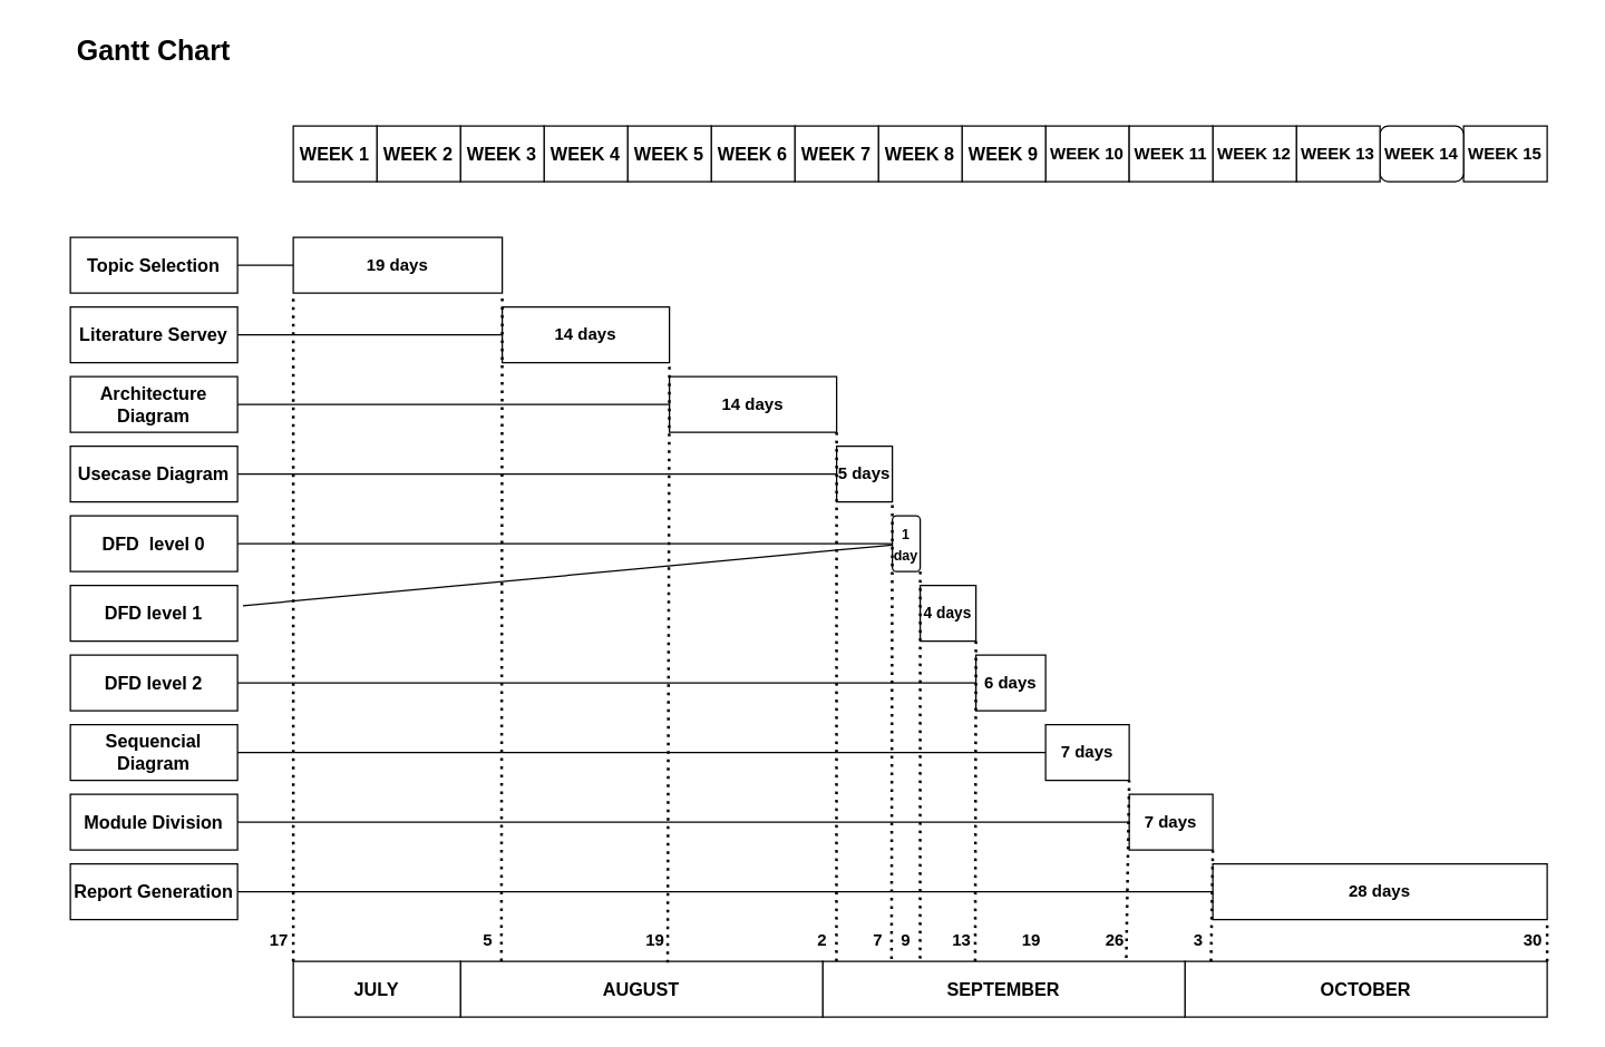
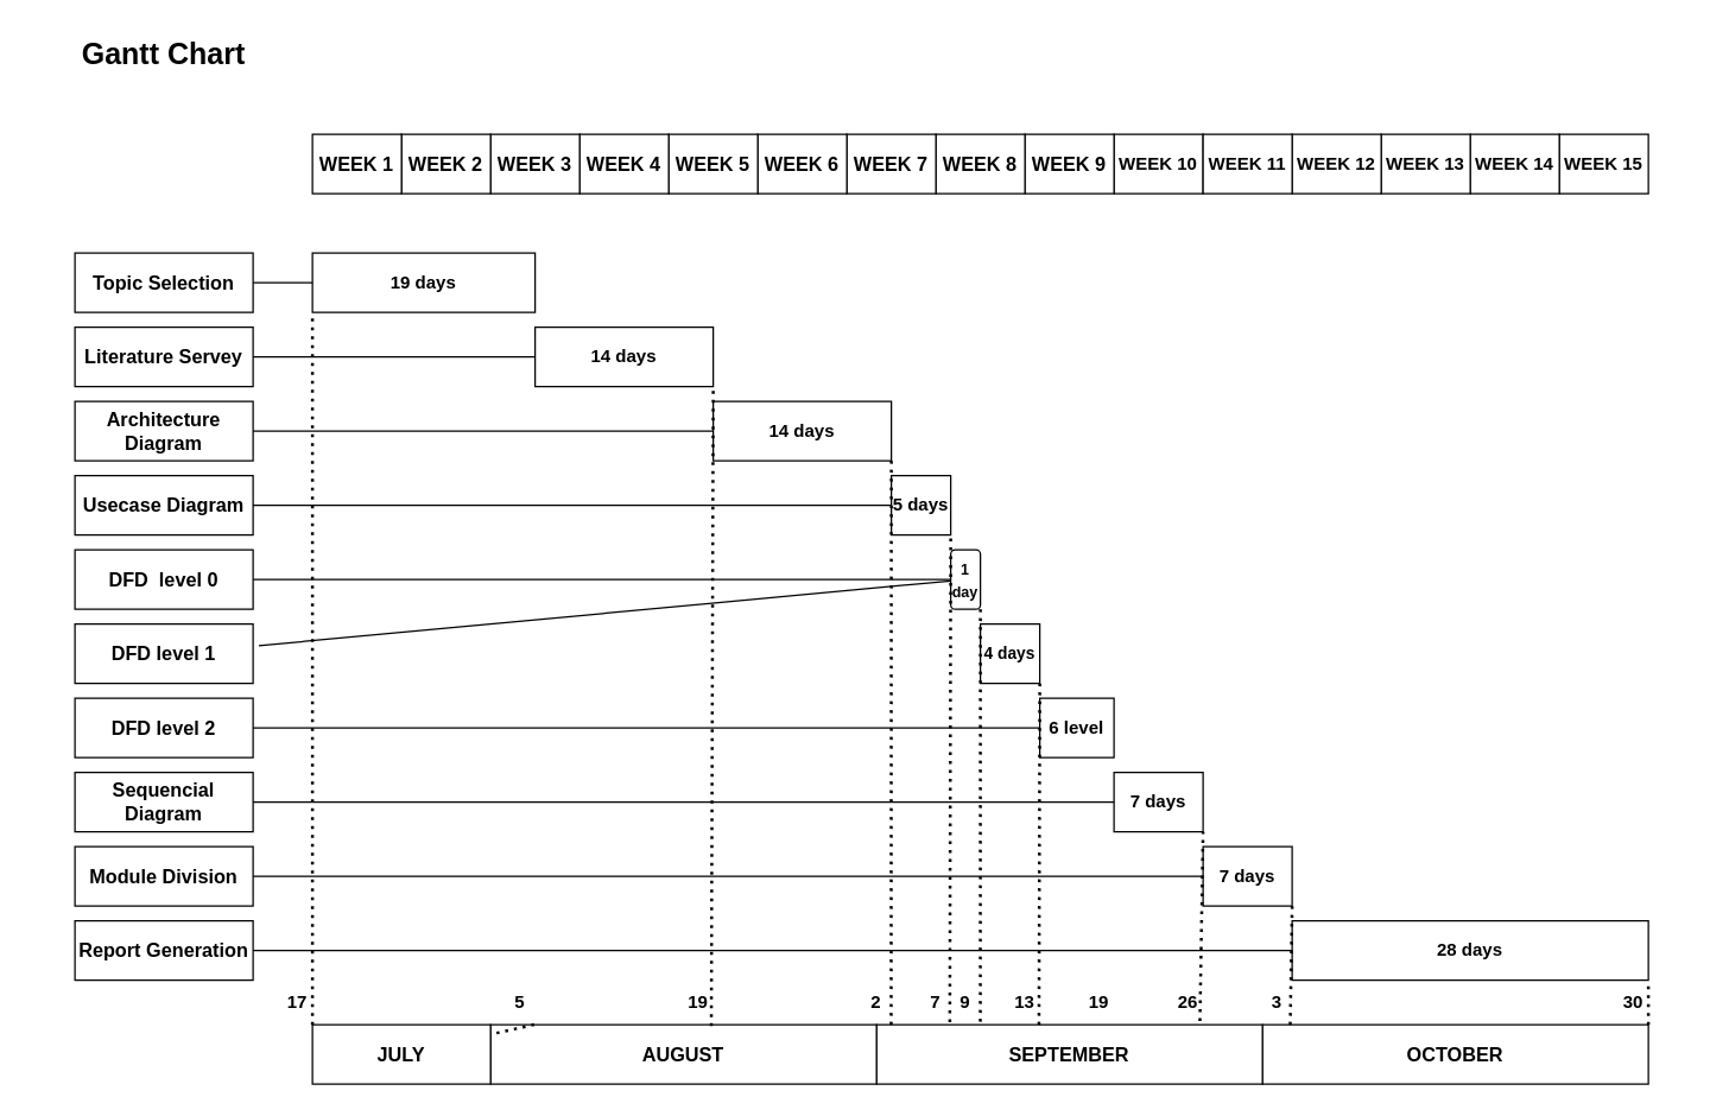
  <mxCell id="0" />
  <mxCell id="1" parent="0" />
  <mxCell id="2" value="&lt;font style=&quot;font-size: 20px;&quot;&gt;Gantt Chart&lt;/font&gt;" style="text;html=1;align=center;verticalAlign=middle;whiteSpace=wrap;rounded=0;fontStyle=1;fontSize=20;" parent="1" vertex="1"><mxGeometry x="20" y="20" width="180" height="30" as="geometry" /></mxCell>
  <mxCell id="3" value="DFD&amp;nbsp; level 0" style="rounded=0;whiteSpace=wrap;html=1;fontStyle=1;fontSize=13;" parent="1" vertex="1"><mxGeometry x="50" y="370" width="120" height="40" as="geometry" /></mxCell>
  <mxCell id="4" value="Usecase Diagram" style="rounded=0;whiteSpace=wrap;html=1;fontStyle=1;fontSize=13;" parent="1" vertex="1"><mxGeometry x="50" y="320" width="120" height="40" as="geometry" /></mxCell>
  <mxCell id="5" value="Architecture Diagram" style="rounded=0;whiteSpace=wrap;html=1;fontStyle=1;fontSize=13;" parent="1" vertex="1"><mxGeometry x="50" y="270" width="120" height="40" as="geometry" /></mxCell>
  <mxCell id="6" value="Literature Servey" style="rounded=0;whiteSpace=wrap;html=1;fontStyle=1;fontSize=13;" parent="1" vertex="1"><mxGeometry x="50" y="220" width="120" height="40" as="geometry" /></mxCell>
  <mxCell id="7" value="Topic Selection" style="rounded=0;whiteSpace=wrap;html=1;fontStyle=1;fontSize=13;" parent="1" vertex="1"><mxGeometry x="50" y="170" width="120" height="40" as="geometry" /></mxCell>
  <mxCell id="8" value="Report Generation" style="rounded=0;whiteSpace=wrap;html=1;fontStyle=1;fontSize=13;" parent="1" vertex="1"><mxGeometry x="50" y="620" width="120" height="40" as="geometry" /></mxCell>
  <mxCell id="9" value="Module Division" style="rounded=0;whiteSpace=wrap;html=1;fontStyle=1;fontSize=13;" parent="1" vertex="1"><mxGeometry x="50" y="570" width="120" height="40" as="geometry" /></mxCell>
  <mxCell id="10" value="Sequencial Diagram" style="rounded=0;whiteSpace=wrap;html=1;fontStyle=1;fontSize=13;" parent="1" vertex="1"><mxGeometry x="50" y="520" width="120" height="40" as="geometry" /></mxCell>
  <mxCell id="11" value="DFD level 1" style="rounded=0;whiteSpace=wrap;html=1;fontStyle=1;fontSize=13;" parent="1" vertex="1"><mxGeometry x="50" y="420" width="120" height="40" as="geometry" /></mxCell>
  <mxCell id="12" value="DFD level 2" style="rounded=0;whiteSpace=wrap;html=1;fontStyle=1;fontSize=13;" parent="1" vertex="1"><mxGeometry x="50" y="470" width="120" height="40" as="geometry" /></mxCell>
  <mxCell id="13" value="28 days" style="rounded=0;whiteSpace=wrap;html=1;fontStyle=1" parent="1" vertex="1"><mxGeometry x="870" y="620" width="240" height="40" as="geometry" /></mxCell>
  <mxCell id="14" value="7 days" style="rounded=0;whiteSpace=wrap;html=1;fontStyle=1" parent="1" vertex="1"><mxGeometry x="810" y="570" width="60" height="40" as="geometry" /></mxCell>
  <mxCell id="15" value="7 days" style="rounded=0;whiteSpace=wrap;html=1;fontStyle=1" parent="1" vertex="1"><mxGeometry x="750" y="520" width="60" height="40" as="geometry" /></mxCell>
- <mxCell id="16" value="6 days" style="rounded=0;whiteSpace=wrap;html=1;fontStyle=1" parent="1" vertex="1"><mxGeometry x="700" y="470" width="50" height="40" as="geometry" /></mxCell>
+ <mxCell id="16" value="6 level" style="rounded=0;whiteSpace=wrap;html=1;fontStyle=1" parent="1" vertex="1"><mxGeometry x="700" y="470" width="50" height="40" as="geometry" /></mxCell>
  <mxCell id="17" value="&lt;font style=&quot;font-size: 11px;&quot;&gt;4 days&lt;/font&gt;" style="rounded=0;whiteSpace=wrap;html=1;fontStyle=1" parent="1" vertex="1"><mxGeometry x="660" y="420" width="40" height="40" as="geometry" /></mxCell>
  <mxCell id="18" value="&lt;font style=&quot;font-size: 10px;&quot;&gt;1 day&lt;/font&gt;" style="whiteSpace=wrap;html=1;fontStyle=1;rounded=1;" parent="1" vertex="1"><mxGeometry x="640" y="370" width="20" height="40" as="geometry" /></mxCell>
  <mxCell id="19" value="5 days" style="rounded=0;whiteSpace=wrap;html=1;fontStyle=1" parent="1" vertex="1"><mxGeometry x="600" y="320" width="40" height="40" as="geometry" /></mxCell>
  <mxCell id="20" value="14 days" style="rounded=0;whiteSpace=wrap;html=1;fontStyle=1" parent="1" vertex="1"><mxGeometry x="480" y="270" width="120" height="40" as="geometry" /></mxCell>
  <mxCell id="21" value="14 days" style="rounded=0;whiteSpace=wrap;html=1;fontStyle=1" parent="1" vertex="1"><mxGeometry x="360" y="220" width="120" height="40" as="geometry" /></mxCell>
  <mxCell id="22" value="19 days" style="rounded=0;whiteSpace=wrap;html=1;fontStyle=1" parent="1" vertex="1"><mxGeometry x="210" y="170" width="150" height="40" as="geometry" /></mxCell>
  <mxCell id="23" value="WEEK 15" style="rounded=0;whiteSpace=wrap;html=1;fontStyle=1;fontSize=12;" parent="1" vertex="1"><mxGeometry x="1050" y="90" width="60" height="40" as="geometry" /></mxCell>
- <mxCell id="24" value="WEEK 14" style="whiteSpace=wrap;html=1;fontStyle=1;fontSize=12;rounded=1;" parent="1" vertex="1"><mxGeometry x="990" y="90" width="60" height="40" as="geometry" /></mxCell>
+ <mxCell id="24" value="WEEK 14" style="rounded=0;whiteSpace=wrap;html=1;fontStyle=1;fontSize=12;" parent="1" vertex="1"><mxGeometry x="990" y="90" width="60" height="40" as="geometry" /></mxCell>
  <mxCell id="25" value="WEEK 13" style="rounded=0;whiteSpace=wrap;html=1;fontStyle=1;fontSize=12;" parent="1" vertex="1"><mxGeometry x="930" y="90" width="60" height="40" as="geometry" /></mxCell>
  <mxCell id="26" value="WEEK 12" style="rounded=0;whiteSpace=wrap;html=1;fontStyle=1;fontSize=12;" parent="1" vertex="1"><mxGeometry x="870" y="90" width="60" height="40" as="geometry" /></mxCell>
  <mxCell id="27" value="WEEK 10" style="rounded=0;whiteSpace=wrap;html=1;fontStyle=1;fontSize=12;" parent="1" vertex="1"><mxGeometry x="750" y="90" width="60" height="40" as="geometry" /></mxCell>
  <mxCell id="28" value="WEEK 9" style="rounded=0;whiteSpace=wrap;html=1;fontStyle=1;fontSize=13;" parent="1" vertex="1"><mxGeometry x="690" y="90" width="60" height="40" as="geometry" /></mxCell>
  <mxCell id="29" value="WEEK 8" style="rounded=0;whiteSpace=wrap;html=1;fontStyle=1;fontSize=13;" parent="1" vertex="1"><mxGeometry x="630" y="90" width="60" height="40" as="geometry" /></mxCell>
  <mxCell id="30" value="WEEK 7" style="rounded=0;whiteSpace=wrap;html=1;fontStyle=1;fontSize=13;" parent="1" vertex="1"><mxGeometry x="570" y="90" width="60" height="40" as="geometry" /></mxCell>
  <mxCell id="31" value="WEEK 6" style="rounded=0;whiteSpace=wrap;html=1;fontStyle=1;fontSize=13;" parent="1" vertex="1"><mxGeometry x="510" y="90" width="60" height="40" as="geometry" /></mxCell>
  <mxCell id="32" value="WEEK 5" style="rounded=0;whiteSpace=wrap;html=1;fontStyle=1;fontSize=13;" parent="1" vertex="1"><mxGeometry x="450" y="90" width="60" height="40" as="geometry" /></mxCell>
  <mxCell id="33" value="WEEK 4" style="rounded=0;whiteSpace=wrap;html=1;fontStyle=1;fontSize=13;" parent="1" vertex="1"><mxGeometry x="390" y="90" width="60" height="40" as="geometry" /></mxCell>
  <mxCell id="34" value="WEEK 3" style="rounded=0;whiteSpace=wrap;html=1;fontStyle=1;fontSize=13;" parent="1" vertex="1"><mxGeometry x="330" y="90" width="60" height="40" as="geometry" /></mxCell>
  <mxCell id="35" value="WEEK 2" style="rounded=0;whiteSpace=wrap;html=1;fontStyle=1;fontSize=13;" parent="1" vertex="1"><mxGeometry x="270" y="90" width="60" height="40" as="geometry" /></mxCell>
  <mxCell id="36" value="WEEK 1" style="rounded=0;whiteSpace=wrap;html=1;fontStyle=1;fontSize=13;" parent="1" vertex="1"><mxGeometry x="210" y="90" width="60" height="40" as="geometry" /></mxCell>
  <mxCell id="37" value="WEEK 11" style="rounded=0;whiteSpace=wrap;html=1;fontStyle=1;fontSize=12;" parent="1" vertex="1"><mxGeometry x="810" y="90" width="60" height="40" as="geometry" /></mxCell>
  <mxCell id="38" value="OCTOBER" style="rounded=0;whiteSpace=wrap;html=1;fontStyle=1;fontSize=13;" parent="1" vertex="1"><mxGeometry x="850" y="690" width="260" height="40" as="geometry" /></mxCell>
  <mxCell id="39" value="SEPTEMBER" style="rounded=0;whiteSpace=wrap;html=1;fontStyle=1;fontSize=13;" parent="1" vertex="1"><mxGeometry x="590" y="690" width="260" height="40" as="geometry" /></mxCell>
  <mxCell id="40" value="AUGUST" style="rounded=0;whiteSpace=wrap;html=1;fontStyle=1;fontSize=13;" parent="1" vertex="1"><mxGeometry x="330" y="690" width="260" height="40" as="geometry" /></mxCell>
  <mxCell id="41" value="JULY" style="rounded=0;whiteSpace=wrap;html=1;fontStyle=1;fontSize=13;" parent="1" vertex="1"><mxGeometry x="210" y="690" width="120" height="40" as="geometry" /></mxCell>
  <mxCell id="42" value="17" style="text;html=1;align=center;verticalAlign=middle;whiteSpace=wrap;rounded=0;fontStyle=1;fontSize=12;" parent="1" vertex="1"><mxGeometry x="170" y="660" width="60" height="30" as="geometry" /></mxCell>
  <mxCell id="43" value="30" style="text;html=1;align=center;verticalAlign=middle;whiteSpace=wrap;rounded=0;fontStyle=1;fontSize=12;" parent="1" vertex="1"><mxGeometry x="1070" y="660" width="60" height="30" as="geometry" /></mxCell>
  <mxCell id="44" value="9" style="text;html=1;align=center;verticalAlign=middle;whiteSpace=wrap;rounded=0;fontStyle=1;fontSize=12;" parent="1" vertex="1"><mxGeometry x="620" y="660" width="60" height="30" as="geometry" /></mxCell>
  <mxCell id="45" value="" style="endArrow=none;dashed=1;html=1;strokeWidth=2;rounded=0;exitX=1;exitY=1;exitDx=0;exitDy=0;entryX=0.269;entryY=-0.02;entryDx=0;entryDy=0;entryPerimeter=0;fontStyle=1;dashPattern=1 2;" parent="1" source="18" target="39" edge="1"><mxGeometry width="50" height="50" relative="1" as="geometry"><mxPoint x="680" y="410" as="sourcePoint" /><mxPoint x="670" y="630" as="targetPoint" /></mxGeometry></mxCell>
- <mxCell id="46" value="" style="endArrow=none;dashed=1;html=1;strokeWidth=2;rounded=0;entryX=1;entryY=1;entryDx=0;entryDy=0;exitX=0.113;exitY=-0.002;exitDx=0;exitDy=0;exitPerimeter=0;fontStyle=1;dashPattern=1 2;" parent="1" source="40" target="22" edge="1"><mxGeometry width="50" height="50" relative="1" as="geometry"><mxPoint x="340" y="650" as="sourcePoint" /><mxPoint x="530" y="500" as="targetPoint" /></mxGeometry></mxCell>
+ <mxCell id="46" value="" style="endArrow=none;dashed=1;html=1;strokeWidth=2;rounded=0;exitX=0.113;exitY=-0.002;exitDx=0;exitDy=0;exitPerimeter=0;fontStyle=1;dashPattern=1 2;" parent="1" source="40" target="41" edge="1"><mxGeometry width="50" height="50" relative="1" as="geometry"><mxPoint x="340" y="650" as="sourcePoint" /><mxPoint x="530" y="500" as="targetPoint" /></mxGeometry></mxCell>
  <mxCell id="47" value="5" style="text;html=1;align=center;verticalAlign=middle;whiteSpace=wrap;rounded=0;fontStyle=1;fontSize=12;" parent="1" vertex="1"><mxGeometry x="320" y="660" width="60" height="30" as="geometry" /></mxCell>
  <mxCell id="48" value="" style="endArrow=none;dashed=1;html=1;strokeWidth=2;rounded=0;exitX=0;exitY=0;exitDx=0;exitDy=0;entryX=0;entryY=1;entryDx=0;entryDy=0;fontStyle=1;dashPattern=1 2;" parent="1" source="41" target="22" edge="1"><mxGeometry width="50" height="50" relative="1" as="geometry"><mxPoint x="260" y="670" as="sourcePoint" /><mxPoint x="230" y="250" as="targetPoint" /></mxGeometry></mxCell>
  <mxCell id="49" value="" style="endArrow=none;dashed=1;html=1;strokeWidth=2;rounded=0;entryX=1;entryY=1;entryDx=0;entryDy=0;exitX=0.572;exitY=0.021;exitDx=0;exitDy=0;exitPerimeter=0;fontStyle=1;dashPattern=1 2;" parent="1" source="40" target="21" edge="1"><mxGeometry width="50" height="50" relative="1" as="geometry"><mxPoint x="480" y="550" as="sourcePoint" /><mxPoint x="480" y="340" as="targetPoint" /></mxGeometry></mxCell>
  <mxCell id="50" value="" style="endArrow=none;dashed=1;html=1;strokeWidth=2;rounded=0;entryX=1;entryY=1;entryDx=0;entryDy=0;exitX=0.421;exitY=0;exitDx=0;exitDy=0;exitPerimeter=0;fontStyle=1;dashPattern=1 2;" parent="1" source="39" target="17" edge="1"><mxGeometry width="50" height="50" relative="1" as="geometry"><mxPoint x="810" y="550" as="sourcePoint" /><mxPoint x="860" y="500" as="targetPoint" /></mxGeometry></mxCell>
  <mxCell id="51" value="" style="endArrow=none;dashed=1;html=1;strokeWidth=2;rounded=0;entryX=1;entryY=1;entryDx=0;entryDy=0;exitX=0.19;exitY=-0.042;exitDx=0;exitDy=0;exitPerimeter=0;fontStyle=1;dashPattern=1 2;" parent="1" source="39" target="19" edge="1"><mxGeometry width="50" height="50" relative="1" as="geometry"><mxPoint x="810" y="550" as="sourcePoint" /><mxPoint x="860" y="500" as="targetPoint" /></mxGeometry></mxCell>
  <mxCell id="52" value="" style="endArrow=none;dashed=1;html=1;strokeWidth=2;rounded=0;exitX=1;exitY=1;exitDx=0;exitDy=0;entryX=0.038;entryY=0;entryDx=0;entryDy=0;entryPerimeter=0;fontStyle=1;dashPattern=1 2;" parent="1" source="20" target="39" edge="1"><mxGeometry width="50" height="50" relative="1" as="geometry"><mxPoint x="750" y="620" as="sourcePoint" /><mxPoint x="800" y="570" as="targetPoint" /></mxGeometry></mxCell>
  <mxCell id="53" value="" style="endArrow=none;dashed=1;html=1;strokeWidth=2;rounded=0;entryX=1;entryY=1;entryDx=0;entryDy=0;exitX=0.838;exitY=-0.062;exitDx=0;exitDy=0;exitPerimeter=0;fontStyle=1;dashPattern=1 2;" parent="1" source="39" target="15" edge="1"><mxGeometry width="50" height="50" relative="1" as="geometry"><mxPoint x="760" y="630" as="sourcePoint" /><mxPoint x="810" y="580" as="targetPoint" /></mxGeometry></mxCell>
  <mxCell id="54" value="" style="endArrow=none;dashed=1;html=1;strokeWidth=2;rounded=0;exitX=0.072;exitY=0;exitDx=0;exitDy=0;exitPerimeter=0;entryX=1;entryY=1;entryDx=0;entryDy=0;fontStyle=1;dashPattern=1 2;" parent="1" source="38" target="14" edge="1"><mxGeometry width="50" height="50" relative="1" as="geometry"><mxPoint x="770" y="640" as="sourcePoint" /><mxPoint x="820" y="590" as="targetPoint" /></mxGeometry></mxCell>
  <mxCell id="55" value="" style="endArrow=none;dashed=1;html=1;strokeWidth=2;rounded=0;entryX=1;entryY=1;entryDx=0;entryDy=0;exitX=1;exitY=0;exitDx=0;exitDy=0;fontStyle=1;fontSize=12;dashPattern=1 2;" parent="1" source="38" target="13" edge="1"><mxGeometry width="50" height="50" relative="1" as="geometry"><mxPoint x="780" y="650" as="sourcePoint" /><mxPoint x="830" y="600" as="targetPoint" /></mxGeometry></mxCell>
  <mxCell id="56" value="19" style="text;html=1;align=center;verticalAlign=middle;whiteSpace=wrap;rounded=0;fontStyle=1;fontSize=12;" parent="1" vertex="1"><mxGeometry x="710" y="660" width="60" height="30" as="geometry" /></mxCell>
  <mxCell id="57" value="13" style="text;html=1;align=center;verticalAlign=middle;whiteSpace=wrap;rounded=0;fontStyle=1;fontSize=12;" parent="1" vertex="1"><mxGeometry x="660" y="660" width="60" height="30" as="geometry" /></mxCell>
  <mxCell id="58" value="7" style="text;html=1;align=center;verticalAlign=middle;whiteSpace=wrap;rounded=0;fontStyle=1;fontSize=12;" parent="1" vertex="1"><mxGeometry x="600" y="660" width="60" height="30" as="geometry" /></mxCell>
  <mxCell id="59" value="2" style="text;html=1;align=center;verticalAlign=middle;whiteSpace=wrap;rounded=0;fontStyle=1;fontSize=12;" parent="1" vertex="1"><mxGeometry x="560" y="660" width="60" height="30" as="geometry" /></mxCell>
  <mxCell id="60" value="19" style="text;html=1;align=center;verticalAlign=middle;whiteSpace=wrap;rounded=0;fontStyle=1;fontSize=12;" parent="1" vertex="1"><mxGeometry x="440" y="660" width="60" height="30" as="geometry" /></mxCell>
  <mxCell id="61" value="3" style="text;html=1;align=center;verticalAlign=middle;whiteSpace=wrap;rounded=0;fontStyle=1;fontSize=12;" parent="1" vertex="1"><mxGeometry x="830" y="660" width="60" height="30" as="geometry" /></mxCell>
  <mxCell id="62" value="26" style="text;html=1;align=center;verticalAlign=middle;whiteSpace=wrap;rounded=0;fontStyle=1;fontSize=12;" parent="1" vertex="1"><mxGeometry x="770" y="660" width="60" height="30" as="geometry" /></mxCell>
  <mxCell id="63" value="" style="endArrow=none;html=1;rounded=0;exitX=1;exitY=0.5;exitDx=0;exitDy=0;entryX=0;entryY=0.5;entryDx=0;entryDy=0;fontStyle=1" parent="1" source="7" target="22" edge="1"><mxGeometry width="50" height="50" relative="1" as="geometry"><mxPoint x="200" y="150" as="sourcePoint" /><mxPoint x="180" y="160" as="targetPoint" /></mxGeometry></mxCell>
  <mxCell id="64" value="" style="endArrow=none;html=1;rounded=0;exitX=1;exitY=0.5;exitDx=0;exitDy=0;entryX=0;entryY=0.5;entryDx=0;entryDy=0;fontStyle=1" parent="1" source="6" target="21" edge="1"><mxGeometry width="50" height="50" relative="1" as="geometry"><mxPoint x="140" y="220" as="sourcePoint" /><mxPoint x="190" y="170" as="targetPoint" /></mxGeometry></mxCell>
  <mxCell id="65" value="" style="endArrow=none;html=1;rounded=0;exitX=1;exitY=0.5;exitDx=0;exitDy=0;entryX=0;entryY=0.5;entryDx=0;entryDy=0;fontStyle=1" parent="1" source="5" target="20" edge="1"><mxGeometry width="50" height="50" relative="1" as="geometry"><mxPoint x="150" y="230" as="sourcePoint" /><mxPoint x="200" y="180" as="targetPoint" /></mxGeometry></mxCell>
  <mxCell id="66" value="" style="endArrow=none;html=1;rounded=0;exitX=1;exitY=0.5;exitDx=0;exitDy=0;entryX=0;entryY=0.5;entryDx=0;entryDy=0;fontStyle=1" parent="1" source="4" target="19" edge="1"><mxGeometry width="50" height="50" relative="1" as="geometry"><mxPoint x="160" y="240" as="sourcePoint" /><mxPoint x="210" y="190" as="targetPoint" /></mxGeometry></mxCell>
  <mxCell id="67" value="" style="endArrow=none;html=1;rounded=0;exitX=1;exitY=0.5;exitDx=0;exitDy=0;entryX=0;entryY=0.5;entryDx=0;entryDy=0;fontStyle=1" parent="1" source="3" target="18" edge="1"><mxGeometry width="50" height="50" relative="1" as="geometry"><mxPoint x="170" y="250" as="sourcePoint" /><mxPoint x="220" y="200" as="targetPoint" /></mxGeometry></mxCell>
  <mxCell id="68" value="" style="endArrow=none;html=1;rounded=0;exitX=1.032;exitY=0.365;exitDx=0;exitDy=0;exitPerimeter=0;fontStyle=1;" parent="1" source="11" target="18" edge="1"><mxGeometry width="50" height="50" relative="1" as="geometry"><mxPoint x="180" y="260" as="sourcePoint" /><mxPoint x="650" y="435" as="targetPoint" /></mxGeometry></mxCell>
  <mxCell id="69" value="" style="endArrow=none;html=1;rounded=0;exitX=1;exitY=0.5;exitDx=0;exitDy=0;entryX=0;entryY=0.5;entryDx=0;entryDy=0;fontStyle=1" parent="1" source="12" target="16" edge="1"><mxGeometry width="50" height="50" relative="1" as="geometry"><mxPoint x="190" y="270" as="sourcePoint" /><mxPoint x="680" y="490" as="targetPoint" /></mxGeometry></mxCell>
  <mxCell id="70" value="" style="endArrow=none;html=1;rounded=0;exitX=1;exitY=0.5;exitDx=0;exitDy=0;entryX=0;entryY=0.5;entryDx=0;entryDy=0;fontStyle=1" parent="1" source="10" target="15" edge="1"><mxGeometry width="50" height="50" relative="1" as="geometry"><mxPoint x="200" y="280" as="sourcePoint" /><mxPoint x="720" y="540" as="targetPoint" /></mxGeometry></mxCell>
  <mxCell id="71" value="" style="endArrow=none;html=1;rounded=0;exitX=1;exitY=0.5;exitDx=0;exitDy=0;entryX=0;entryY=0.5;entryDx=0;entryDy=0;fontStyle=1" parent="1" source="9" target="14" edge="1"><mxGeometry width="50" height="50" relative="1" as="geometry"><mxPoint x="210" y="290" as="sourcePoint" /><mxPoint x="780" y="580" as="targetPoint" /></mxGeometry></mxCell>
  <mxCell id="72" value="" style="endArrow=none;html=1;rounded=0;exitX=1;exitY=0.5;exitDx=0;exitDy=0;entryX=0;entryY=0.5;entryDx=0;entryDy=0;fontStyle=1" parent="1" source="8" target="13" edge="1"><mxGeometry width="50" height="50" relative="1" as="geometry"><mxPoint x="220" y="300" as="sourcePoint" /><mxPoint x="270" y="250" as="targetPoint" /></mxGeometry></mxCell>
